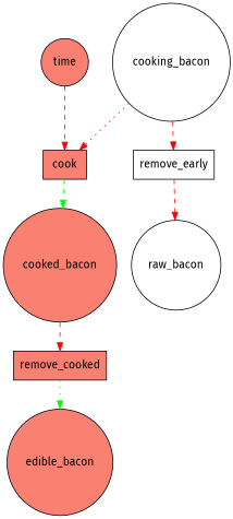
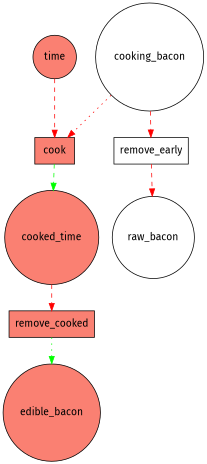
  digraph {
    concentrate=true
    fontname="Fira Sans"
    node [fillcolor=salmon fontname="Fira Sans" shape=circle style=filled]
    edge [color=red fontname="Fira Sans" style=dashed]
    n1 [label=cook shape=box]
-   n2 [label=cooked_bacon]
+   n2 [label=cooked_time]
    n3 [label=remove_cooked shape=box]
    n4 [fillcolor=white label=remove_early shape=box]
    n5 [fillcolor=white label=raw_bacon]
    n6 [label=edible_bacon]
    n7 [fillcolor=white label=cooking_bacon]
    n8 [label=time]
    n1 -> n2 [color=green]
    n2 -> n3
    n3 -> n6 [color=green style=dotted]
    n4 -> n5
    n7 -> n1 [style=dotted]
    n7 -> n4
    n8 -> n1
  }
